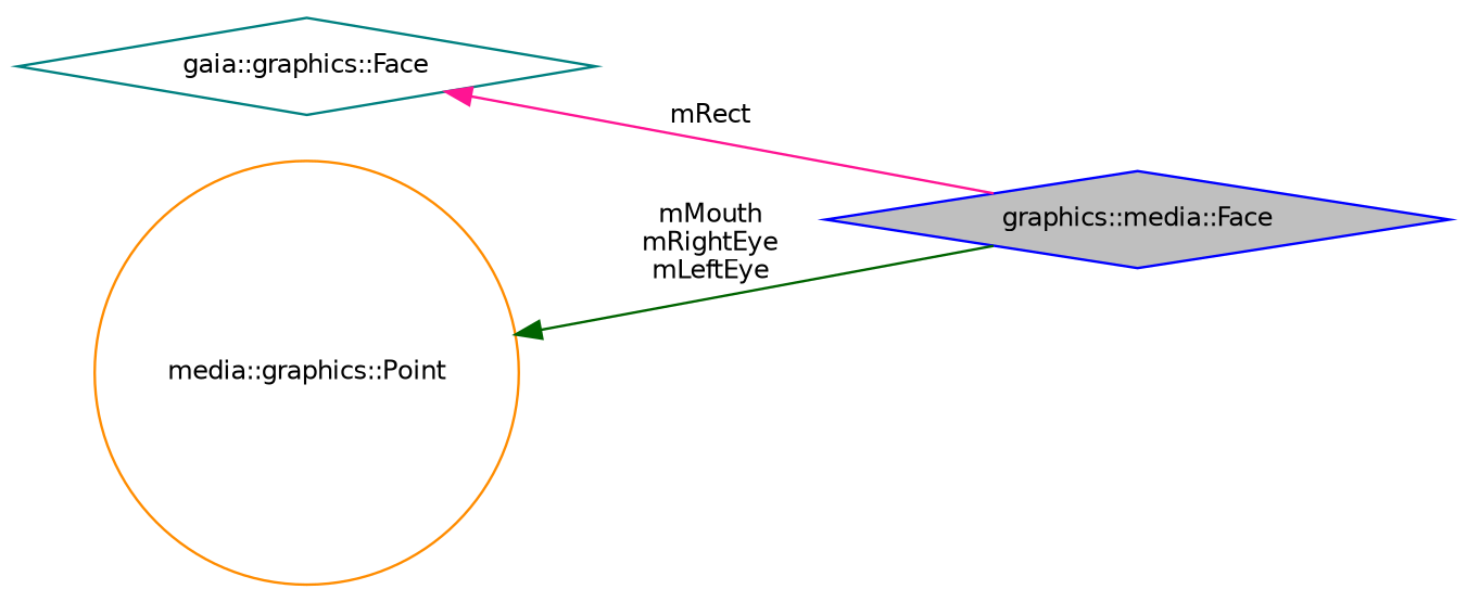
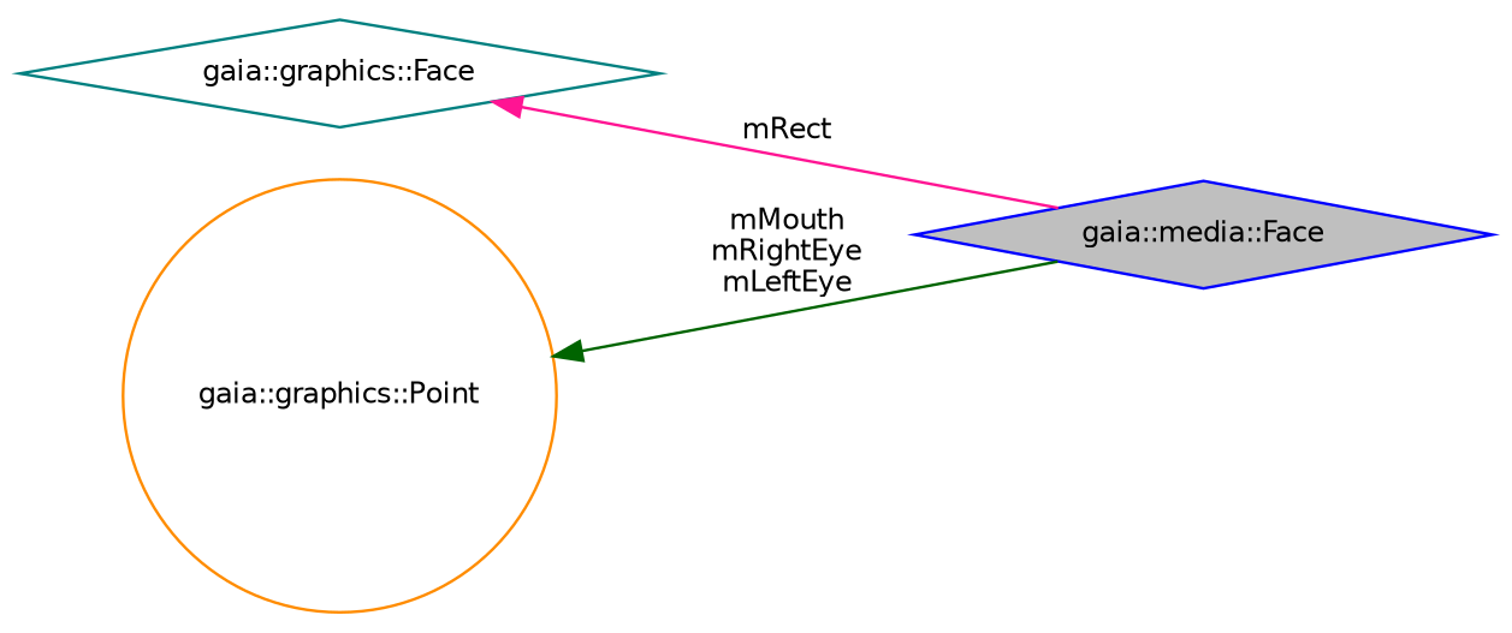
  digraph {
    rankdir=LR
    node [fillcolor=white fontname=Helvetica fontsize=10 shape=diamond style=filled]
    edge [dir=back fontname=Helvetica fontsize=10 labelfontname=Helvetica labelfontsize=10 style=solid]
-   n1 [color=blue fillcolor=grey75 fontcolor=black height=0.2 label="graphics::media::Face" width=0.4]
+   n1 [color=blue fillcolor=grey75 fontcolor=black height=0.2 label="gaia::media::Face" width=0.4]
    n2 [color=teal height=0.2 label="gaia::graphics::Face" width=0.4]
-   n3 [color=darkorange height=0.2 label="media::graphics::Point" shape=circle width=0.4]
+   n3 [color=darkorange height=0.2 label="gaia::graphics::Point" shape=circle width=0.4]
    n2 -> n1 [color=deeppink label=mRect]
    n3 -> n1 [color=darkgreen label="mMouth\nmRightEye\nmLeftEye"]
  }
